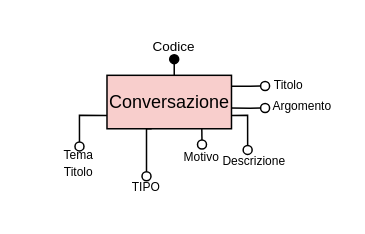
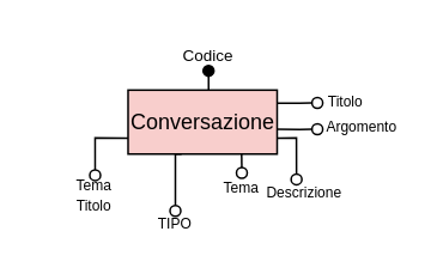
  <mxCell id="0" />
  <mxCell id="1" parent="0" />
  <mxCell id="2" value="&lt;font style=&quot;font-size: 8px;&quot;&gt;Argomento&lt;/font&gt;" style="text;html=1;align=center;verticalAlign=middle;whiteSpace=wrap;rounded=1;strokeColor=none;" vertex="1" parent="1"><mxGeometry x="180.76" y="59.61" width="40" height="19" as="geometry" /></mxCell>
  <mxCell id="3" style="edgeStyle=orthogonalEdgeStyle;rounded=0;orthogonalLoop=1;jettySize=auto;html=1;exitX=0.5;exitY=1;exitDx=0;exitDy=0;" edge="1" parent="1"><mxGeometry relative="1" as="geometry"><mxPoint x="20.74" y="45.62" as="sourcePoint" /><mxPoint x="20.74" y="45.62" as="targetPoint" /></mxGeometry></mxCell>
  <mxCell id="4" style="edgeStyle=orthogonalEdgeStyle;rounded=0;orthogonalLoop=1;jettySize=auto;html=1;exitX=0.5;exitY=1;exitDx=0;exitDy=0;" edge="1" parent="1"><mxGeometry relative="1" as="geometry"><mxPoint x="38.74" y="44.71" as="sourcePoint" /><mxPoint x="38.74" y="44.71" as="targetPoint" /></mxGeometry></mxCell>
  <mxCell id="5" value="&lt;font style=&quot;font-size: 9px;&quot;&gt;Codice&lt;/font&gt;" style="text;html=1;align=center;verticalAlign=middle;whiteSpace=wrap;rounded=0;" vertex="1" parent="1"><mxGeometry x="94.24" y="20.92" width="42.67" height="17.9" as="geometry" /></mxCell>
  <mxCell id="6" style="edgeStyle=orthogonalEdgeStyle;rounded=0;orthogonalLoop=1;jettySize=auto;html=1;exitX=0.75;exitY=0;exitDx=0;exitDy=0;endArrow=oval;endFill=1;" edge="1" parent="1"><mxGeometry relative="1" as="geometry"><mxPoint x="117.47" y="54.94" as="sourcePoint" /><mxPoint x="115.47" y="38.94" as="targetPoint" /></mxGeometry></mxCell>
  <mxCell id="7" value="&lt;font style=&quot;font-size: 8px;&quot;&gt;Tema&lt;/font&gt;&lt;div style=&quot;line-height: 50%;&quot;&gt;&lt;font style=&quot;font-size: 8px;&quot;&gt;Titolo&lt;/font&gt;&lt;/div&gt;" style="text;html=1;align=center;verticalAlign=middle;whiteSpace=wrap;rounded=1;strokeColor=none;" vertex="1" parent="1"><mxGeometry x="32.32" y="95.78" width="40" height="20" as="geometry" /></mxCell>
  <mxCell id="8" style="edgeStyle=orthogonalEdgeStyle;rounded=0;orthogonalLoop=1;jettySize=auto;html=1;exitX=1.002;exitY=0.482;exitDx=0;exitDy=0;endArrow=oval;endFill=0;entryX=-0.112;entryY=0.718;entryDx=0;entryDy=0;entryPerimeter=0;exitPerimeter=0;" edge="1" parent="1"><mxGeometry relative="1" as="geometry"><mxPoint x="152.82" y="71.584" as="sourcePoint" /><mxPoint x="176.06" y="71.46" as="targetPoint" /><Array as="points"><mxPoint x="166.07" y="71.46" /></Array></mxGeometry></mxCell>
  <mxCell id="9" style="edgeStyle=orthogonalEdgeStyle;rounded=0;orthogonalLoop=1;jettySize=auto;html=1;exitX=0;exitY=0.75;exitDx=0;exitDy=0;entryX=0.578;entryY=0.124;entryDx=0;entryDy=0;entryPerimeter=0;endArrow=oval;endFill=0;" edge="1" parent="1" source="14"><mxGeometry relative="1" as="geometry"><mxPoint x="52.2" y="86.62" as="sourcePoint" /><mxPoint x="52.32" y="97.089" as="targetPoint" /></mxGeometry></mxCell>
  <mxCell id="10" style="edgeStyle=orthogonalEdgeStyle;rounded=0;orthogonalLoop=1;jettySize=auto;html=1;exitX=1;exitY=0.75;exitDx=0;exitDy=0;entryX=0.578;entryY=0.124;entryDx=0;entryDy=0;entryPerimeter=0;endArrow=oval;endFill=0;" edge="1" parent="1" source="14"><mxGeometry relative="1" as="geometry"><mxPoint x="164.32" y="88.95" as="sourcePoint" /><mxPoint x="164.44" y="99.419" as="targetPoint" /></mxGeometry></mxCell>
  <mxCell id="11" value="&lt;span style=&quot;font-size: 8px;&quot;&gt;Descrizione&lt;/span&gt;" style="text;html=1;align=center;verticalAlign=middle;whiteSpace=wrap;rounded=1;strokeColor=none;" vertex="1" parent="1"><mxGeometry x="149.44" y="95.78" width="40" height="20" as="geometry" /></mxCell>
  <mxCell id="12" style="edgeStyle=orthogonalEdgeStyle;rounded=0;orthogonalLoop=1;jettySize=auto;html=1;exitX=1.002;exitY=0.482;exitDx=0;exitDy=0;endArrow=oval;endFill=0;entryX=-0.112;entryY=0.718;entryDx=0;entryDy=0;entryPerimeter=0;exitPerimeter=0;" edge="1" parent="1"><mxGeometry relative="1" as="geometry"><mxPoint x="152.82" y="56.994" as="sourcePoint" /><mxPoint x="176.06" y="56.87" as="targetPoint" /><Array as="points"><mxPoint x="166.07" y="56.87" /></Array></mxGeometry></mxCell>
  <mxCell id="13" value="&lt;font style=&quot;font-size: 8px;&quot;&gt;Titolo&lt;/font&gt;" style="text;html=1;align=center;verticalAlign=middle;whiteSpace=wrap;rounded=1;strokeColor=none;" vertex="1" parent="1"><mxGeometry x="171.81" y="45.16" width="40" height="19" as="geometry" /></mxCell>
  <mxCell id="14" value="Conversazione" style="whiteSpace=wrap;html=1;align=center;fillColor=#f8cecc;" vertex="1" parent="1"><mxGeometry x="70.66" y="49.71" width="83" height="35.63" as="geometry" /></mxCell>
- <mxCell id="15" value="&lt;span style=&quot;font-size: 8px;&quot;&gt;Motivo&lt;/span&gt;" style="text;html=1;align=center;verticalAlign=middle;whiteSpace=wrap;rounded=1;strokeColor=none;" vertex="1" parent="1"><mxGeometry x="113.66" y="92.92" width="40" height="20" as="geometry" /></mxCell>
+ <mxCell id="15" value="&lt;span style=&quot;font-size: 8px;&quot;&gt;Tema&lt;/span&gt;" style="text;html=1;align=center;verticalAlign=middle;whiteSpace=wrap;rounded=1;strokeColor=none;" vertex="1" parent="1"><mxGeometry x="113.66" y="92.92" width="40" height="20" as="geometry" /></mxCell>
  <mxCell id="16" style="edgeStyle=orthogonalEdgeStyle;rounded=0;orthogonalLoop=1;jettySize=auto;html=1;exitX=0.75;exitY=1;exitDx=0;exitDy=0;entryX=0.578;entryY=0.124;entryDx=0;entryDy=0;entryPerimeter=0;endArrow=oval;endFill=0;" edge="1" parent="1"><mxGeometry relative="1" as="geometry"><mxPoint x="133.88" y="85.31" as="sourcePoint" /><mxPoint x="134" y="95.779" as="targetPoint" /></mxGeometry></mxCell>
  <mxCell id="17" style="edgeStyle=orthogonalEdgeStyle;rounded=0;orthogonalLoop=1;jettySize=auto;html=1;exitX=0.75;exitY=1;exitDx=0;exitDy=0;endArrow=oval;endFill=0;" edge="1" parent="1"><mxGeometry relative="1" as="geometry"><mxPoint x="100.45" y="85.31" as="sourcePoint" /><mxPoint x="97" y="117" as="targetPoint" /></mxGeometry></mxCell>
  <mxCell id="18" value="&lt;span style=&quot;font-size: 8px;&quot;&gt;TIPO&lt;/span&gt;" style="text;html=1;align=center;verticalAlign=middle;whiteSpace=wrap;rounded=1;strokeColor=none;" vertex="1" parent="1"><mxGeometry x="77.16" y="113.29" width="40" height="20" as="geometry" /></mxCell>
